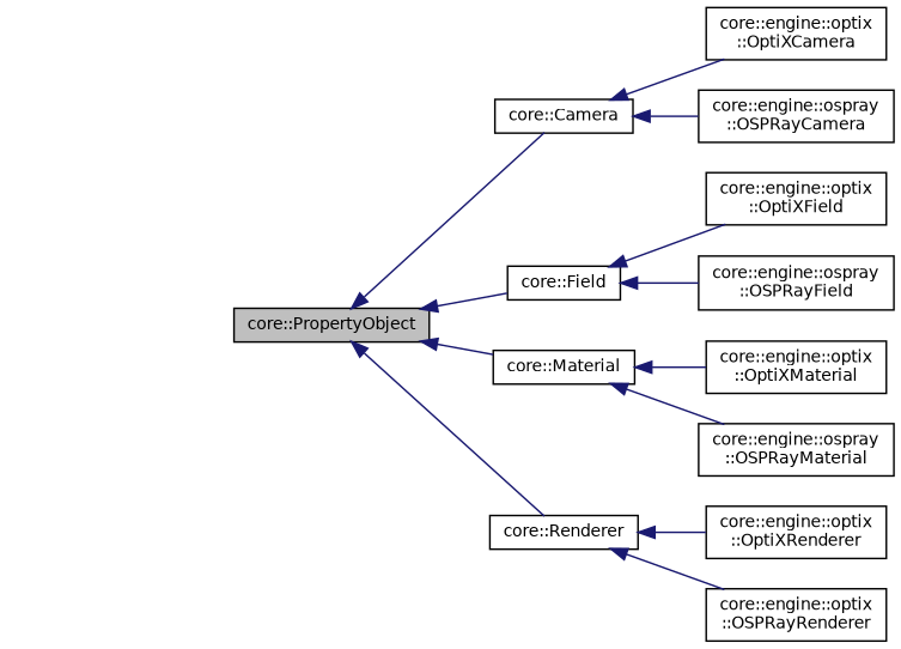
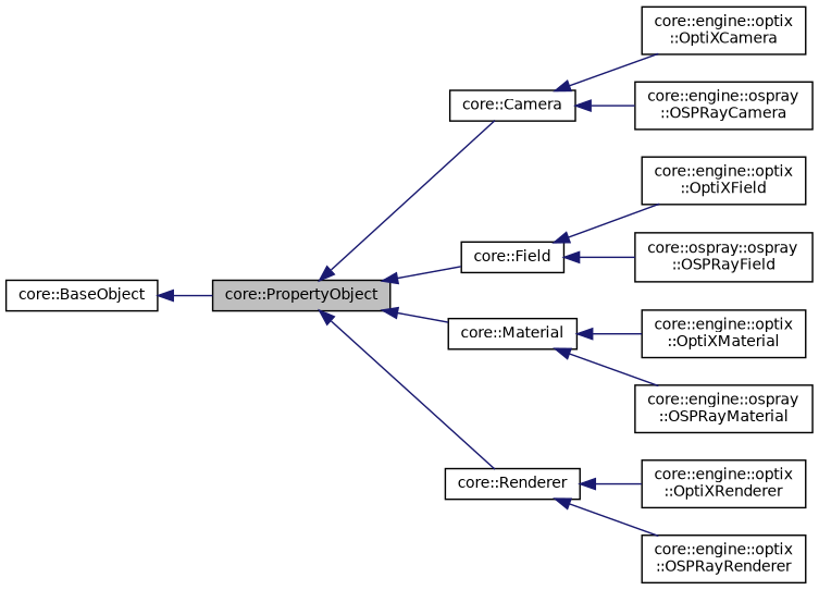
  digraph {
    rankdir=LR
    node [color=black fillcolor=white fontname=Helvetica fontsize=10 shape=record style=filled]
    edge [color=midnightblue dir=back fontname=Helvetica fontsize=10 labelfontname=Helvetica labelfontsize=10 style=solid]
    n1 [fillcolor=grey75 fontcolor=black height=0.2 label="core::PropertyObject" width=0.4]
    n2 [height=0.2 label="core::Camera" width=0.4]
    n3 [height=0.2 label="core::Field" width=0.4]
    n4 [height=0.2 label="core::Material" width=0.4]
    n5 [height=0.2 label="core::Renderer" width=0.4]
    n6 [height=0.2 label="core::engine::optix\l::OptiXCamera" width=0.4]
    n7 [height=0.2 label="core::engine::ospray\l::OSPRayCamera" width=0.4]
    n8 [height=0.2 label="core::engine::optix\l::OptiXField" width=0.4]
-   n9 [height=0.2 label="core::engine::ospray\l::OSPRayField" width=0.4]
+   n9 [height=0.2 label="core::ospray::ospray\l::OSPRayField" width=0.4]
    n10 [height=0.2 label="core::engine::optix\l::OptiXMaterial" width=0.4]
    n11 [height=0.2 label="core::engine::ospray\l::OSPRayMaterial" width=0.4]
    n12 [height=0.2 label="core::engine::optix\l::OptiXRenderer" width=0.4]
    n13 [height=0.2 label="core::engine::optix\l::OSPRayRenderer" width=0.4]
+   n14 [height=0.2 label="core::BaseObject" width=0.4]
    n1 -> n2
    n1 -> n3
    n1 -> n4
    n1 -> n5
    n2 -> n6
    n2 -> n7
    n3 -> n8
    n3 -> n9
    n4 -> n10
    n4 -> n11
    n5 -> n12
    n5 -> n13
+   n14 -> n1
  }
